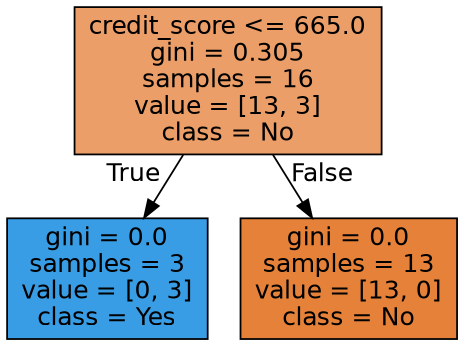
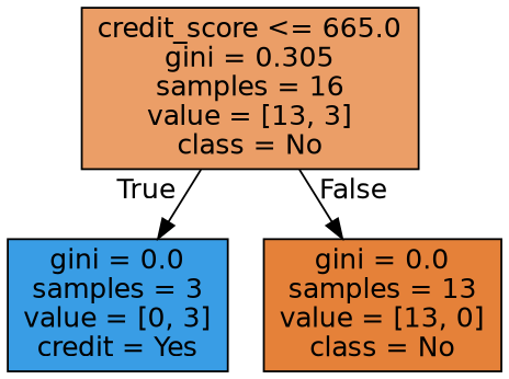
  digraph {
    node [color=black fontname=helvetica shape=box style=filled]
    edge [fontname=helvetica labeldistance=2.5]
    n1 [fillcolor="#eb9e67" label="credit_score <= 665.0\ngini = 0.305\nsamples = 16\nvalue = [13, 3]\nclass = No"]
-   n2 [fillcolor="#399de5" label="gini = 0.0\nsamples = 3\nvalue = [0, 3]\nclass = Yes"]
+   n2 [fillcolor="#399de5" label="gini = 0.0\nsamples = 3\nvalue = [0, 3]\ncredit = Yes"]
    n3 [fillcolor="#e58139" label="gini = 0.0\nsamples = 13\nvalue = [13, 0]\nclass = No"]
    n1 -> n2 [headlabel=True labelangle=45]
    n1 -> n3 [headlabel=False labelangle=-45]
  }
